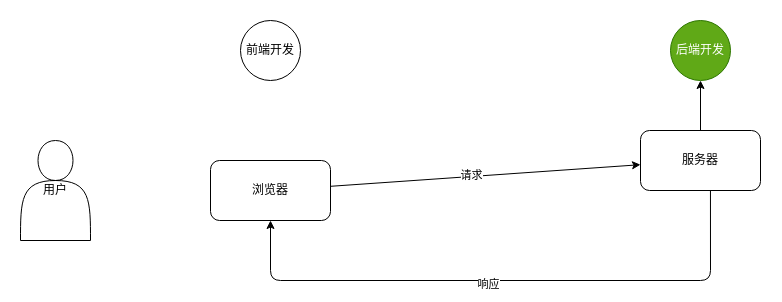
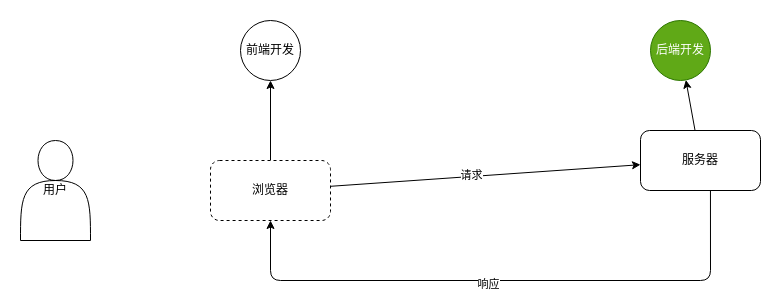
  <mxCell id="0" />
  <mxCell id="1" parent="0" />
  <mxCell id="2" value="" style="edgeStyle=none;html=1;" edge="1" parent="1" source="3" target="12"><mxGeometry relative="1" as="geometry" /></mxCell>
  <mxCell id="3" value="服务器" style="rounded=1;whiteSpace=wrap;html=1;" vertex="1" parent="1"><mxGeometry x="640" y="130" width="120" height="60" as="geometry" /></mxCell>
  <mxCell id="4" style="edgeStyle=none;html=1;" edge="1" parent="1" source="7" target="3"><mxGeometry relative="1" as="geometry" /></mxCell>
  <mxCell id="5" value="请求" style="edgeLabel;html=1;align=center;verticalAlign=middle;resizable=0;points=[];" vertex="1" connectable="0" parent="4"><mxGeometry x="-0.09" y="2" relative="1" as="geometry"><mxPoint as="offset" /></mxGeometry></mxCell>
- <mxCell id="7" value="浏览器" style="rounded=1;whiteSpace=wrap;html=1;" vertex="1" parent="1"><mxGeometry x="210" y="160" width="120" height="60" as="geometry" /></mxCell>
+ <mxCell id="6" value="" style="edgeStyle=none;html=1;" edge="1" parent="1" source="7" target="11"><mxGeometry relative="1" as="geometry" /></mxCell>
+ <mxCell id="7" value="浏览器" style="rounded=1;whiteSpace=wrap;html=1;dashed=1;" vertex="1" parent="1"><mxGeometry x="210" y="160" width="120" height="60" as="geometry" /></mxCell>
  <mxCell id="8" value="用户" style="shape=actor;whiteSpace=wrap;html=1;" vertex="1" parent="1"><mxGeometry x="20" y="140" width="70" height="100" as="geometry" /></mxCell>
  <mxCell id="9" value="" style="endArrow=classic;html=1;entryX=0.5;entryY=1;entryDx=0;entryDy=0;exitX=0.583;exitY=1;exitDx=0;exitDy=0;exitPerimeter=0;" edge="1" parent="1" source="3" target="7"><mxGeometry width="50" height="50" relative="1" as="geometry"><mxPoint x="320" y="340" as="sourcePoint" /><mxPoint x="380" y="380" as="targetPoint" /><Array as="points"><mxPoint x="710" y="280" /><mxPoint x="270" y="280" /></Array></mxGeometry></mxCell>
  <mxCell id="10" value="响应" style="edgeLabel;html=1;align=center;verticalAlign=middle;resizable=0;points=[];" vertex="1" connectable="0" parent="9"><mxGeometry x="0.061" y="3" relative="1" as="geometry"><mxPoint as="offset" /></mxGeometry></mxCell>
  <mxCell id="11" value="前端开发" style="ellipse;whiteSpace=wrap;html=1;rounded=1;" vertex="1" parent="1"><mxGeometry x="240" y="20" width="60" height="60" as="geometry" /></mxCell>
- <mxCell id="12" value="后端开发" style="ellipse;whiteSpace=wrap;html=1;rounded=1;fillColor=#60a917;fontColor=#ffffff;strokeColor=#2D7600;" vertex="1" parent="1"><mxGeometry x="670" y="20" width="60" height="60" as="geometry" /></mxCell>
+ <mxCell id="12" value="后端开发" style="ellipse;whiteSpace=wrap;html=1;rounded=1;fillColor=#60a917;fontColor=#ffffff;strokeColor=#2D7600;" vertex="1" parent="1"><mxGeometry x="650" y="20" width="60" height="60" as="geometry" /></mxCell>
